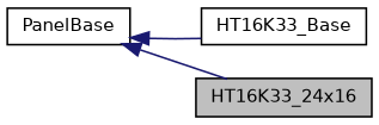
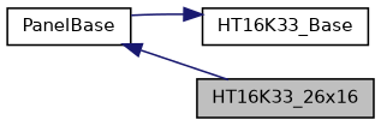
  digraph {
    rankdir=LR
    node [color=black fillcolor=white fontname=Helvetica fontsize=10 shape=record style=filled]
    edge [color=midnightblue dir=back fontname=Helvetica fontsize=10 labelfontname=Helvetica labelfontsize=10 style=solid]
-   n1 [fillcolor=grey75 fontcolor=black height=0.2 label=HT16K33_24x16 width=0.4]
+   n1 [fillcolor=grey75 fontcolor=black height=0.2 label=HT16K33_26x16 width=0.4]
    n2 [height=0.2 label=HT16K33_Base width=0.4]
    n3 [height=0.2 label=PanelBase width=0.4]
    n3 -> n1
-   n3 -> n2
+   n2 -> n3
  }
